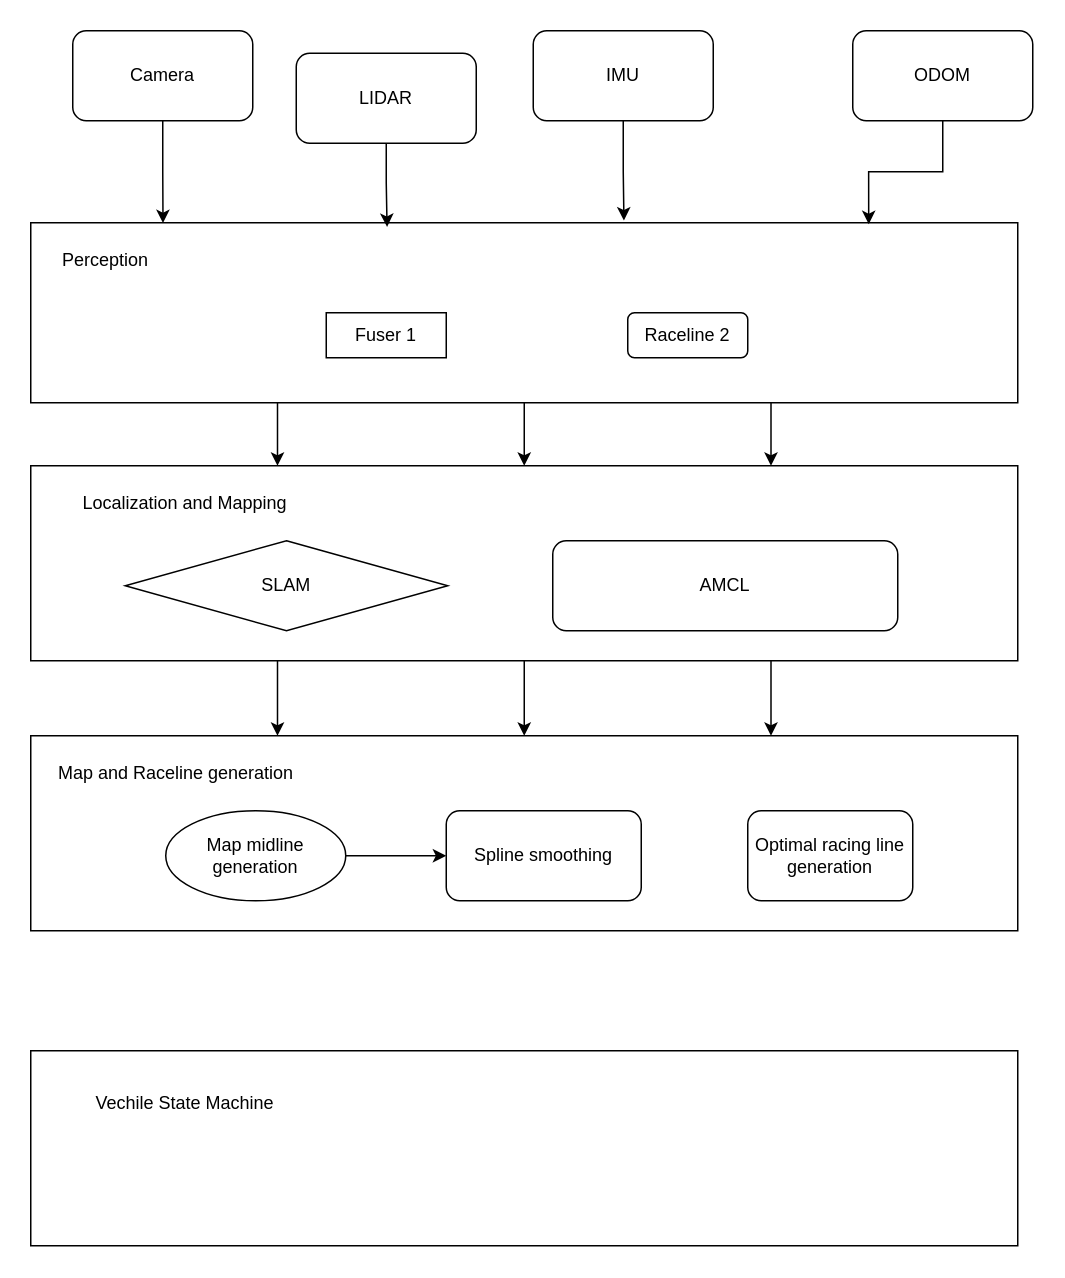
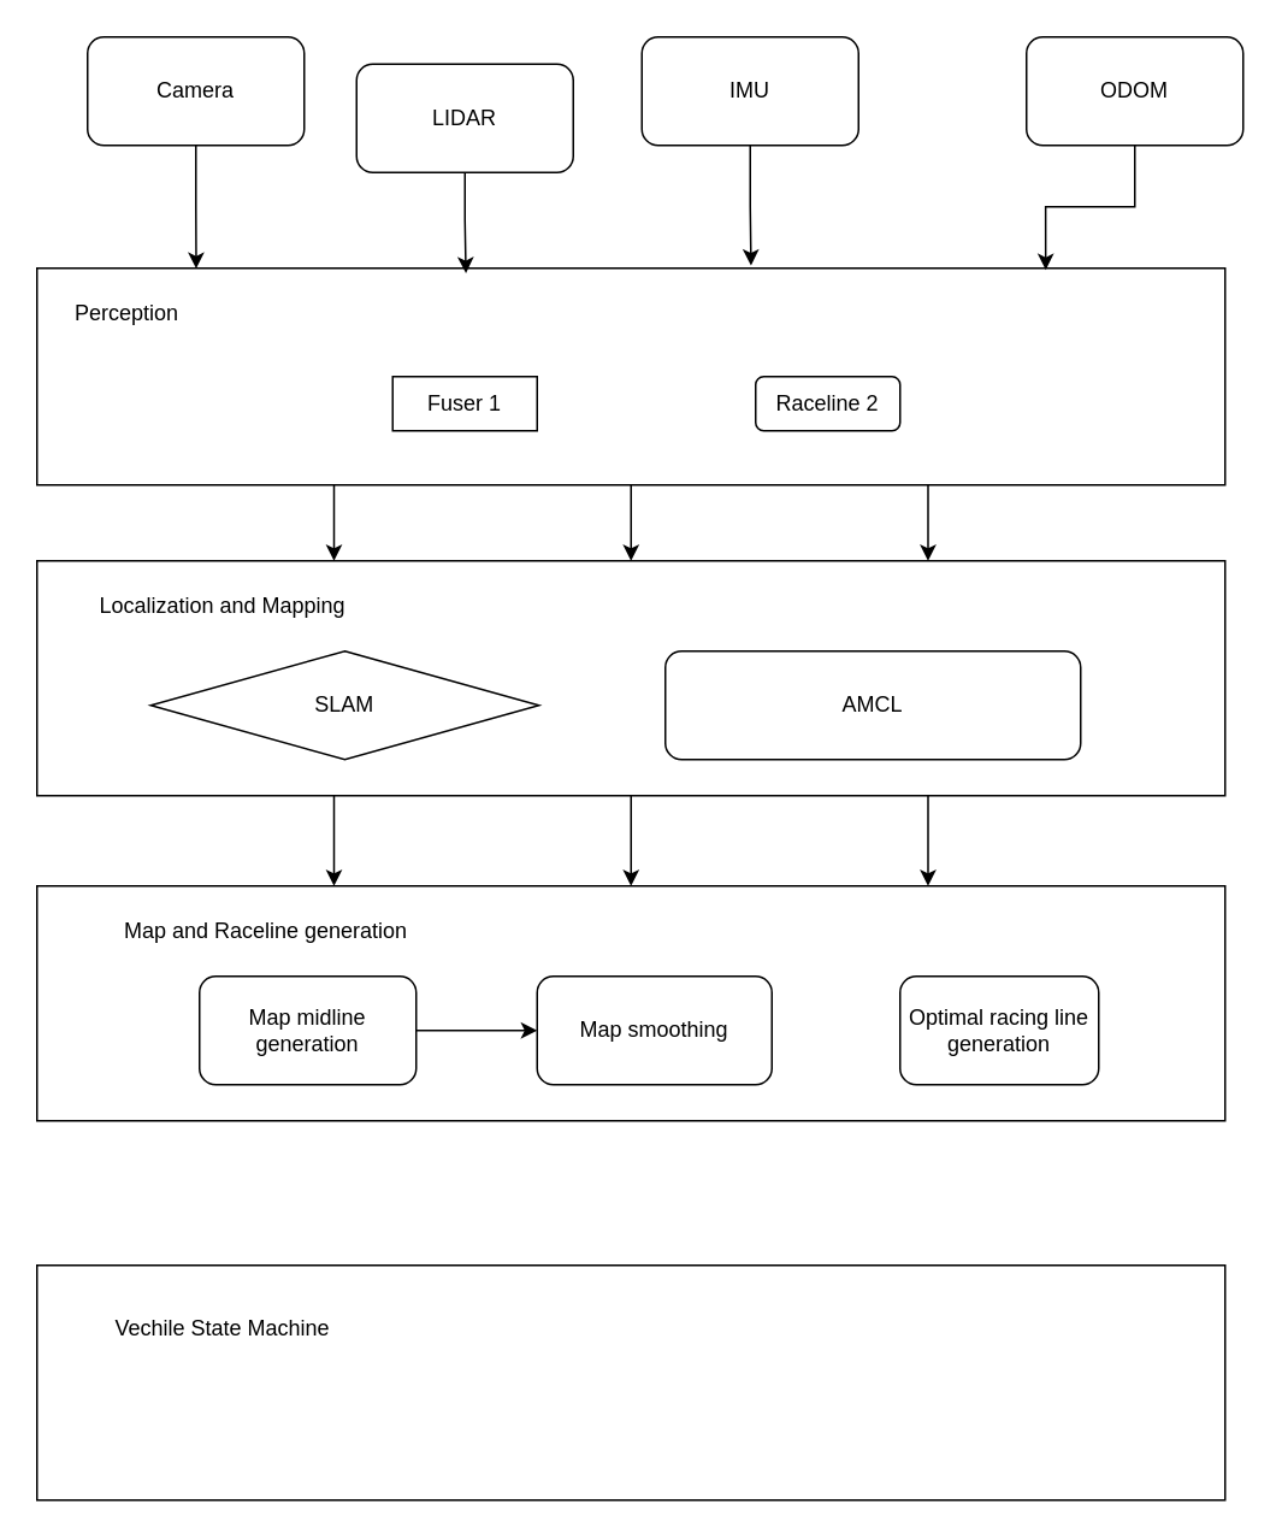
  <mxCell id="0" />
  <mxCell id="1" parent="0" />
  <mxCell id="2" style="edgeStyle=orthogonalEdgeStyle;rounded=0;orthogonalLoop=1;jettySize=auto;html=1;exitX=0.25;exitY=1;exitDx=0;exitDy=0;entryX=0.25;entryY=0;entryDx=0;entryDy=0;" parent="1" source="5" target="15" edge="1"><mxGeometry relative="1" as="geometry" /></mxCell>
  <mxCell id="3" style="edgeStyle=orthogonalEdgeStyle;rounded=0;orthogonalLoop=1;jettySize=auto;html=1;exitX=0.5;exitY=1;exitDx=0;exitDy=0;entryX=0.5;entryY=0;entryDx=0;entryDy=0;" parent="1" source="5" target="15" edge="1"><mxGeometry relative="1" as="geometry" /></mxCell>
  <mxCell id="4" style="edgeStyle=orthogonalEdgeStyle;rounded=0;orthogonalLoop=1;jettySize=auto;html=1;exitX=0.75;exitY=1;exitDx=0;exitDy=0;entryX=0.75;entryY=0;entryDx=0;entryDy=0;" parent="1" source="5" target="15" edge="1"><mxGeometry relative="1" as="geometry" /></mxCell>
  <mxCell id="5" value="" style="rounded=0;whiteSpace=wrap;html=1;" parent="1" vertex="1"><mxGeometry x="20" y="148" width="658" height="120" as="geometry" /></mxCell>
  <mxCell id="6" value="Perception" style="text;strokeColor=none;align=center;fillColor=none;html=1;verticalAlign=middle;whiteSpace=wrap;rounded=0;" parent="1" vertex="1"><mxGeometry x="30" y="158" width="80" height="30" as="geometry" /></mxCell>
  <mxCell id="7" value="Camera" style="rounded=1;whiteSpace=wrap;html=1;" parent="1" vertex="1"><mxGeometry x="48" y="20" width="120" height="60" as="geometry" /></mxCell>
  <mxCell id="8" value="LIDAR" style="rounded=1;whiteSpace=wrap;html=1;" parent="1" vertex="1"><mxGeometry x="197" y="35" width="120" height="60" as="geometry" /></mxCell>
  <mxCell id="9" value="IMU" style="rounded=1;whiteSpace=wrap;html=1;" parent="1" vertex="1"><mxGeometry x="355" y="20" width="120" height="60" as="geometry" /></mxCell>
  <mxCell id="10" value="Fuser 1" style="whiteSpace=wrap;html=1;rounded=0;" parent="1" vertex="1"><mxGeometry x="217" y="208" width="80" height="30" as="geometry" /></mxCell>
  <mxCell id="11" value="Raceline 2" style="rounded=1;whiteSpace=wrap;html=1;" parent="1" vertex="1"><mxGeometry x="418" y="208" width="80" height="30" as="geometry" /></mxCell>
  <mxCell id="12" style="edgeStyle=orthogonalEdgeStyle;rounded=0;orthogonalLoop=1;jettySize=auto;html=1;exitX=0.25;exitY=1;exitDx=0;exitDy=0;entryX=0.25;entryY=0;entryDx=0;entryDy=0;" parent="1" source="15" target="24" edge="1"><mxGeometry relative="1" as="geometry" /></mxCell>
  <mxCell id="13" value="" style="edgeStyle=orthogonalEdgeStyle;rounded=0;orthogonalLoop=1;jettySize=auto;html=1;" parent="1" source="15" target="24" edge="1"><mxGeometry relative="1" as="geometry" /></mxCell>
  <mxCell id="14" style="edgeStyle=orthogonalEdgeStyle;rounded=0;orthogonalLoop=1;jettySize=auto;html=1;exitX=0.75;exitY=1;exitDx=0;exitDy=0;entryX=0.75;entryY=0;entryDx=0;entryDy=0;" parent="1" source="15" target="24" edge="1"><mxGeometry relative="1" as="geometry" /></mxCell>
  <mxCell id="15" value="" style="rounded=0;whiteSpace=wrap;html=1;" parent="1" vertex="1"><mxGeometry x="20" y="310" width="658" height="130" as="geometry" /></mxCell>
  <mxCell id="16" value="Localization and Mapping" style="text;strokeColor=none;align=center;fillColor=none;html=1;verticalAlign=middle;whiteSpace=wrap;rounded=0;" parent="1" vertex="1"><mxGeometry x="38" y="320" width="170" height="30" as="geometry" /></mxCell>
  <mxCell id="17" style="edgeStyle=orthogonalEdgeStyle;rounded=0;orthogonalLoop=1;jettySize=auto;html=1;entryX=0.134;entryY=0.002;entryDx=0;entryDy=0;entryPerimeter=0;" parent="1" source="7" target="5" edge="1"><mxGeometry relative="1" as="geometry" /></mxCell>
  <mxCell id="18" style="edgeStyle=orthogonalEdgeStyle;rounded=0;orthogonalLoop=1;jettySize=auto;html=1;entryX=0.361;entryY=0.023;entryDx=0;entryDy=0;entryPerimeter=0;" parent="1" source="8" target="5" edge="1"><mxGeometry relative="1" as="geometry" /></mxCell>
  <mxCell id="19" style="edgeStyle=orthogonalEdgeStyle;rounded=0;orthogonalLoop=1;jettySize=auto;html=1;entryX=0.601;entryY=-0.012;entryDx=0;entryDy=0;entryPerimeter=0;" parent="1" source="9" target="5" edge="1"><mxGeometry relative="1" as="geometry" /></mxCell>
  <mxCell id="20" value="ODOM" style="rounded=1;whiteSpace=wrap;html=1;" parent="1" vertex="1"><mxGeometry x="568" y="20" width="120" height="60" as="geometry" /></mxCell>
  <mxCell id="21" style="edgeStyle=orthogonalEdgeStyle;rounded=0;orthogonalLoop=1;jettySize=auto;html=1;entryX=0.849;entryY=0.008;entryDx=0;entryDy=0;entryPerimeter=0;" parent="1" source="20" target="5" edge="1"><mxGeometry relative="1" as="geometry" /></mxCell>
  <mxCell id="22" value="SLAM" style="rhombus;whiteSpace=wrap;html=1;" parent="1" vertex="1"><mxGeometry x="83" y="360" width="215" height="60" as="geometry" /></mxCell>
  <mxCell id="23" value="AMCL" style="rounded=1;whiteSpace=wrap;html=1;" parent="1" vertex="1"><mxGeometry x="368" y="360" width="230" height="60" as="geometry" /></mxCell>
  <mxCell id="24" value="" style="rounded=0;whiteSpace=wrap;html=1;" parent="1" vertex="1"><mxGeometry x="20" y="490" width="658" height="130" as="geometry" /></mxCell>
- <mxCell id="25" value="Map and Raceline generation" style="text;html=1;align=center;verticalAlign=middle;whiteSpace=wrap;rounded=0;" parent="1" vertex="1"><mxGeometry x="37" y="500" width="160" height="30" as="geometry" /></mxCell>
+ <mxCell id="25" value="Map and Raceline generation" style="text;html=1;align=center;verticalAlign=middle;whiteSpace=wrap;rounded=0;" parent="1" vertex="1"><mxGeometry x="67" y="500" width="160" height="30" as="geometry" /></mxCell>
  <mxCell id="26" style="edgeStyle=orthogonalEdgeStyle;rounded=0;orthogonalLoop=1;jettySize=auto;html=1;exitX=1;exitY=0.5;exitDx=0;exitDy=0;entryX=0;entryY=0.5;entryDx=0;entryDy=0;" parent="1" source="27" target="28" edge="1"><mxGeometry relative="1" as="geometry" /></mxCell>
- <mxCell id="27" value="Map midline generation" style="ellipse;whiteSpace=wrap;html=1;" parent="1" vertex="1"><mxGeometry x="110" y="540" width="120" height="60" as="geometry" /></mxCell>
- <mxCell id="28" value="Spline smoothing" style="rounded=1;whiteSpace=wrap;html=1;" parent="1" vertex="1"><mxGeometry x="297" y="540" width="130" height="60" as="geometry" /></mxCell>
+ <mxCell id="27" value="Map midline generation" style="rounded=1;whiteSpace=wrap;html=1;" parent="1" vertex="1"><mxGeometry x="110" y="540" width="120" height="60" as="geometry" /></mxCell>
+ <mxCell id="28" value="Map smoothing" style="rounded=1;whiteSpace=wrap;html=1;" parent="1" vertex="1"><mxGeometry x="297" y="540" width="130" height="60" as="geometry" /></mxCell>
  <mxCell id="29" value="Optimal racing line generation" style="rounded=1;whiteSpace=wrap;html=1;" parent="1" vertex="1"><mxGeometry x="498" y="540" width="110" height="60" as="geometry" /></mxCell>
  <mxCell id="30" value="" style="rounded=0;whiteSpace=wrap;html=1;" parent="1" vertex="1"><mxGeometry x="20" y="700" width="658" height="130" as="geometry" /></mxCell>
  <mxCell id="31" value="Vechile State Machine" style="text;html=1;align=center;verticalAlign=middle;whiteSpace=wrap;rounded=0;" parent="1" vertex="1"><mxGeometry x="43" y="720" width="160" height="30" as="geometry" /></mxCell>
